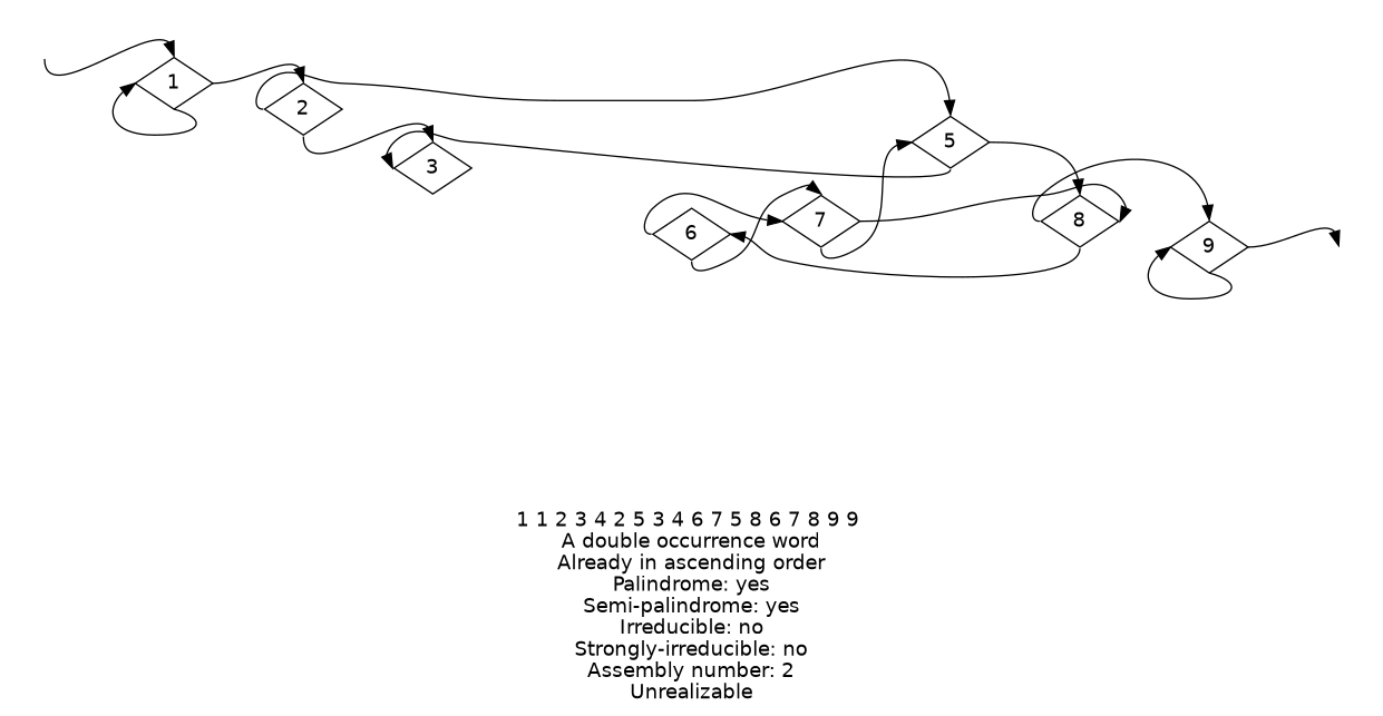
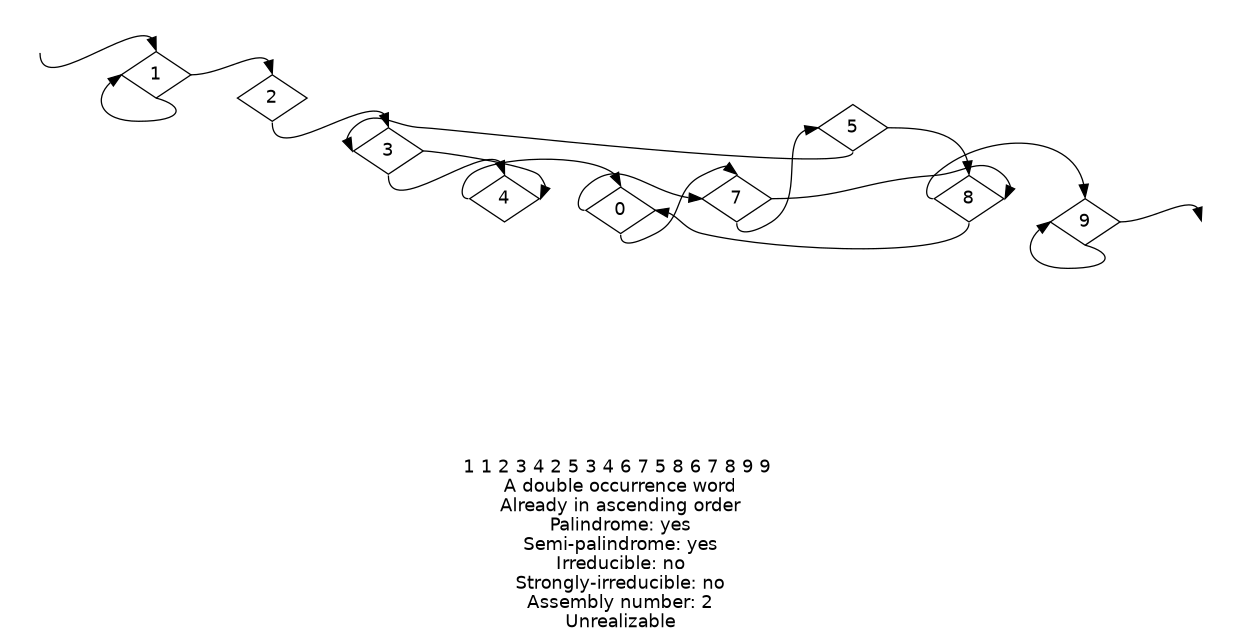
  digraph {
    fontname=Helvetica
    label="1 1 2 3 4 2 5 3 4 6 7 5 8 6 7 8 9 9 \nA double occurrence word\nAlready in ascending order\nPalindrome: yes\nSemi-palindrome: yes\nIrreducible: no\nStrongly-irreducible: no\nAssembly number: 2\nUnrealizable\n"
    rankdir=LR
    node [fontname=Helvetica shape=diamond]
    edge [headport=n tailport=s]
    a [style=invis]
    1
    2
    b [style=invis]
    3
    5
+   4
    8
-   6
+   6 [label=0]
    7
    9
    a -> 1
    1 -> 1 [headport=w]
    1 -> 2 [tailport=e]
    2 -> 3
-   2 -> 5 [tailport=w]
+   3 -> 4
+   3 -> 4 [headport=e tailport=e]
    5 -> 3 [headport=w]
    5 -> 8 [tailport=e]
+   4 -> 6 [tailport=w]
    8 -> 6 [headport=e]
    8 -> 9 [tailport=w]
    6 -> 7
    6 -> 7 [headport=w tailport=w]
    7 -> 5 [headport=w]
    7 -> 8 [headport=e tailport=e]
    9 -> b [tailport=e]
    9 -> 9 [headport=w]
  }
